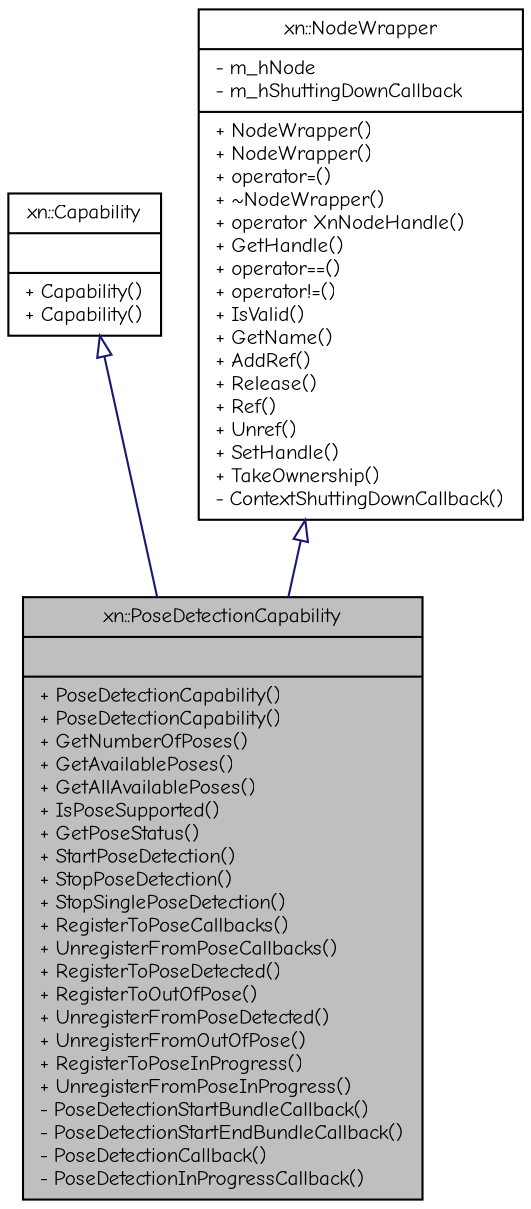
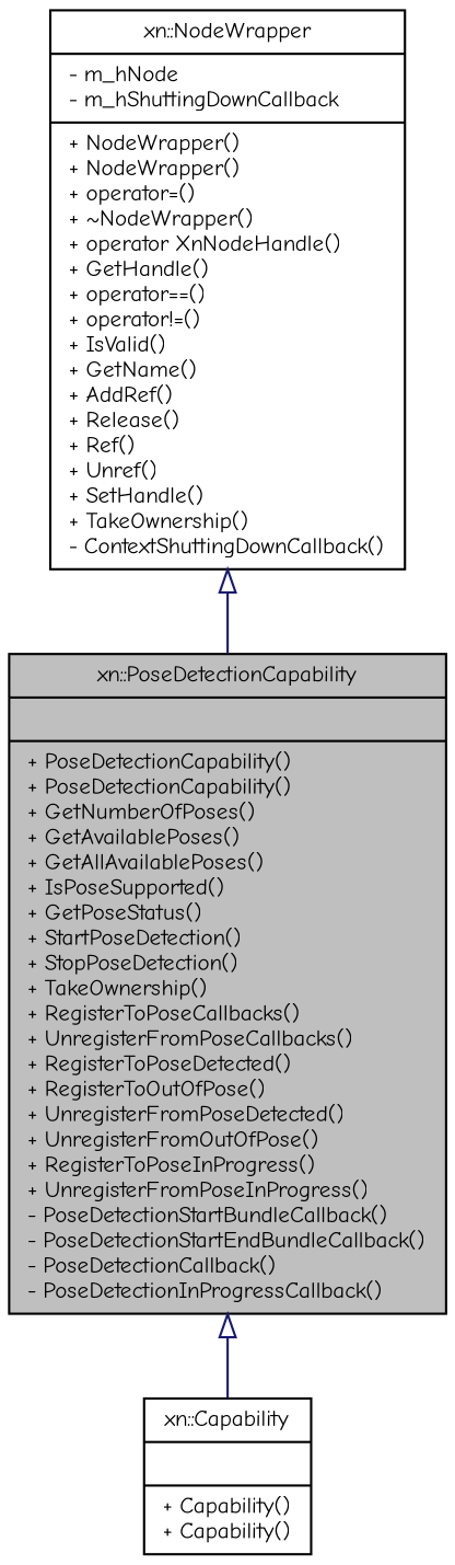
  digraph {
    fontname="Comic Neue"
    node [color=black fillcolor=white fontname="Comic Neue" fontsize=10 shape=record style=filled]
    edge [arrowtail=empty color=midnightblue dir=back fontname="Comic Neue" fontsize=10 labelfontname=FreeSans labelfontsize=10 style=solid]
-   n1 [fillcolor=grey75 fontcolor=black height=0.2 label="{xn::PoseDetectionCapability\n||+ PoseDetectionCapability()\l+ PoseDetectionCapability()\l+ GetNumberOfPoses()\l+ GetAvailablePoses()\l+ GetAllAvailablePoses()\l+ IsPoseSupported()\l+ GetPoseStatus()\l+ StartPoseDetection()\l+ StopPoseDetection()\l+ StopSinglePoseDetection()\l+ RegisterToPoseCallbacks()\l+ UnregisterFromPoseCallbacks()\l+ RegisterToPoseDetected()\l+ RegisterToOutOfPose()\l+ UnregisterFromPoseDetected()\l+ UnregisterFromOutOfPose()\l+ RegisterToPoseInProgress()\l+ UnregisterFromPoseInProgress()\l- PoseDetectionStartBundleCallback()\l- PoseDetectionStartEndBundleCallback()\l- PoseDetectionCallback()\l- PoseDetectionInProgressCallback()\l}" width=0.4]
+   n1 [fillcolor=grey75 fontcolor=black height=0.2 label="{xn::PoseDetectionCapability\n||+ PoseDetectionCapability()\l+ PoseDetectionCapability()\l+ GetNumberOfPoses()\l+ GetAvailablePoses()\l+ GetAllAvailablePoses()\l+ IsPoseSupported()\l+ GetPoseStatus()\l+ StartPoseDetection()\l+ StopPoseDetection()\l+ TakeOwnership()\l+ RegisterToPoseCallbacks()\l+ UnregisterFromPoseCallbacks()\l+ RegisterToPoseDetected()\l+ RegisterToOutOfPose()\l+ UnregisterFromPoseDetected()\l+ UnregisterFromOutOfPose()\l+ RegisterToPoseInProgress()\l+ UnregisterFromPoseInProgress()\l- PoseDetectionStartBundleCallback()\l- PoseDetectionStartEndBundleCallback()\l- PoseDetectionCallback()\l- PoseDetectionInProgressCallback()\l}" width=0.4]
    n2 [height=0.2 label="{xn::Capability\n||+ Capability()\l+ Capability()\l}" width=0.4]
    n3 [height=0.2 label="{xn::NodeWrapper\n|- m_hNode\l- m_hShuttingDownCallback\l|+ NodeWrapper()\l+ NodeWrapper()\l+ operator=()\l+ ~NodeWrapper()\l+ operator XnNodeHandle()\l+ GetHandle()\l+ operator==()\l+ operator!=()\l+ IsValid()\l+ GetName()\l+ AddRef()\l+ Release()\l+ Ref()\l+ Unref()\l+ SetHandle()\l+ TakeOwnership()\l- ContextShuttingDownCallback()\l}" width=0.4]
-   n2 -> n1
+   n1 -> n2
    n3 -> n1
  }
